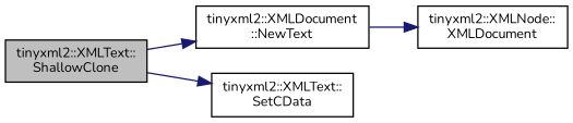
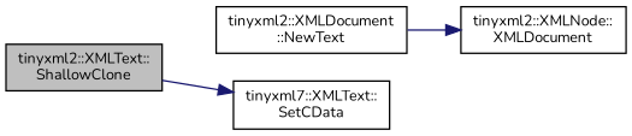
  digraph {
    fontname=Nunito
    rankdir=LR
    node [color=black fillcolor=white fontname=Nunito fontsize=10 shape=record style=filled]
    edge [color=midnightblue fontname=Nunito fontsize=10 labelfontname=Helvetica labelfontsize=10 style=solid]
    n1 [fillcolor=grey75 fontcolor=black height=0.2 label="tinyxml2::XMLText::\lShallowClone" width=0.4]
    n2 [height=0.2 label="tinyxml2::XMLDocument\l::NewText" width=0.4]
-   n3 [height=0.2 label="tinyxml2::XMLText::\lSetCData" width=0.4]
+   n3 [height=0.2 label="tinyxml7::XMLText::\lSetCData" width=0.4]
    n4 [height=0.2 label="tinyxml2::XMLNode::\lXMLDocument" width=0.4]
-   n1 -> n2
    n1 -> n3
    n2 -> n4
  }
